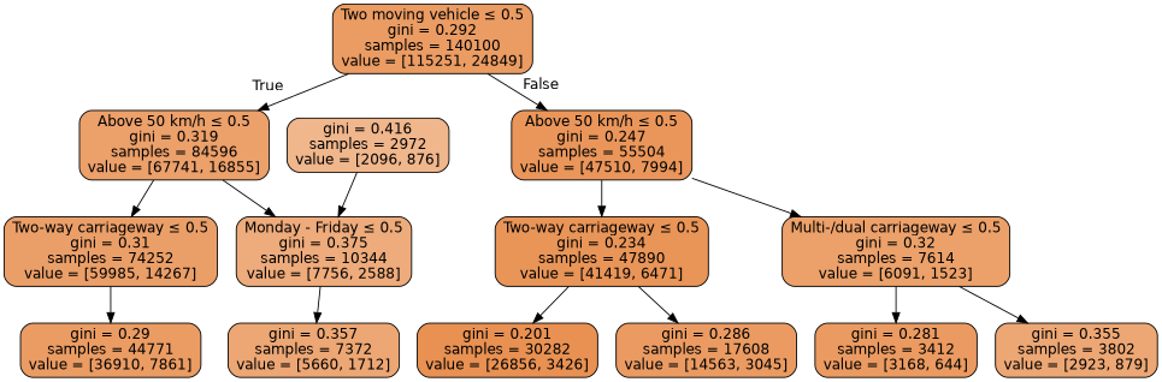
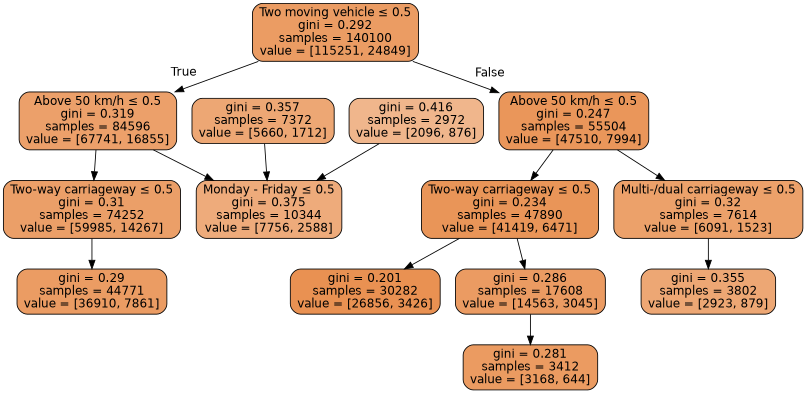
  digraph {
    node [color=black fillcolor="#e58139b2" fontname=helvetica shape=box style="filled, rounded"]
    edge [fontname=helvetica]
    n1 [fillcolor="#e58139c8" label=<Two moving vehicle &le; 0.5<br/>gini = 0.292<br/>samples = 140100<br/>value = [115251, 24849]>]
    n2 [fillcolor="#e58139c0" label=<Above 50 km/h &le; 0.5<br/>gini = 0.319<br/>samples = 84596<br/>value = [67741, 16855]>]
    n3 [fillcolor="#e58139d4" label=<Above 50 km/h &le; 0.5<br/>gini = 0.247<br/>samples = 55504<br/>value = [47510, 7994]>]
    n4 [fillcolor="#e58139c2" label=<Two-way carriageway &le; 0.5<br/>gini = 0.31<br/>samples = 74252<br/>value = [59985, 14267]>]
    n5 [fillcolor="#e58139aa" label=<Monday - Friday &le; 0.5<br/>gini = 0.375<br/>samples = 10344<br/>value = [7756, 2588]>]
    n6 [fillcolor="#e58139d7" label=<Two-way carriageway &le; 0.5<br/>gini = 0.234<br/>samples = 47890<br/>value = [41419, 6471]>]
    n7 [fillcolor="#e58139bf" label=<Multi-/dual carriageway &le; 0.5<br/>gini = 0.32<br/>samples = 7614<br/>value = [6091, 1523]>]
    n8 [fillcolor="#e58139c9" label=<gini = 0.29<br/>samples = 44771<br/>value = [36910, 7861]>]
    n9 [label=<gini = 0.357<br/>samples = 7372<br/>value = [5660, 1712]>]
    n10 [fillcolor="#e5813994" label=<gini = 0.416<br/>samples = 2972<br/>value = [2096, 876]>]
    n11 [fillcolor="#e58139de" label=<gini = 0.201<br/>samples = 30282<br/>value = [26856, 3426]>]
    n12 [fillcolor="#e58139ca" label=<gini = 0.286<br/>samples = 17608<br/>value = [14563, 3045]>]
    n13 [fillcolor="#e58139cb" label=<gini = 0.281<br/>samples = 3412<br/>value = [3168, 644]>]
    n14 [label=<gini = 0.355<br/>samples = 3802<br/>value = [2923, 879]>]
    n1 -> n2 [headlabel=True labelangle=45 labeldistance=2.5]
    n1 -> n3 [headlabel=False labelangle=-45 labeldistance=2.5]
    n2 -> n4
    n2 -> n5
    n3 -> n6
    n3 -> n7
    n4 -> n8
-   n5 -> n9
+   n9 -> n5
    n6 -> n11
    n6 -> n12
-   n7 -> n13
+   n12 -> n13
    n7 -> n14
    n10 -> n5
  }
